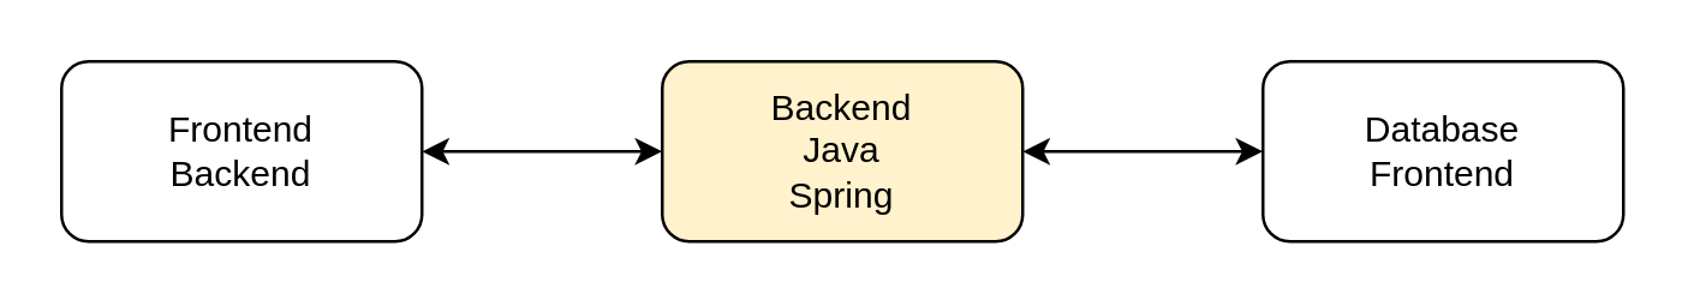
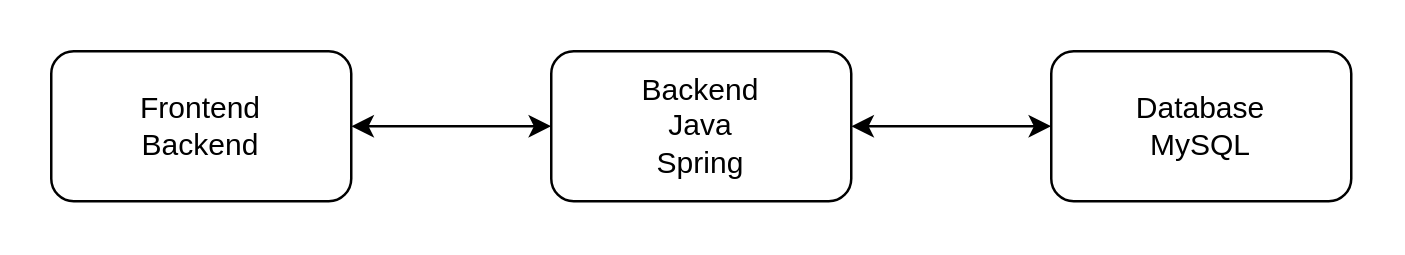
  <mxCell id="0" />
  <mxCell id="1" parent="0" />
  <mxCell id="2" value="" style="edgeStyle=orthogonalEdgeStyle;rounded=0;orthogonalLoop=1;jettySize=auto;html=1;startArrow=classic;startFill=1;" edge="1" parent="1" source="3" target="5"><mxGeometry relative="1" as="geometry" /></mxCell>
  <mxCell id="3" value="Frontend&lt;br&gt;Backend" style="rounded=1;whiteSpace=wrap;html=1;" vertex="1" parent="1"><mxGeometry x="20" y="20" width="120" height="60" as="geometry" /></mxCell>
  <mxCell id="4" value="" style="edgeStyle=orthogonalEdgeStyle;rounded=0;orthogonalLoop=1;jettySize=auto;html=1;startArrow=classic;startFill=1;" edge="1" parent="1" source="5" target="6"><mxGeometry relative="1" as="geometry" /></mxCell>
- <mxCell id="5" value="Backend&lt;br&gt;Java&lt;br&gt;Spring" style="rounded=1;whiteSpace=wrap;html=1;fillColor=#fff2cc;" vertex="1" parent="1"><mxGeometry x="220" y="20" width="120" height="60" as="geometry" /></mxCell>
- <mxCell id="6" value="Database&lt;br&gt;Frontend" style="rounded=1;whiteSpace=wrap;html=1;" vertex="1" parent="1"><mxGeometry x="420" y="20" width="120" height="60" as="geometry" /></mxCell>
+ <mxCell id="5" value="Backend&lt;br&gt;Java&lt;br&gt;Spring" style="rounded=1;whiteSpace=wrap;html=1;" vertex="1" parent="1"><mxGeometry x="220" y="20" width="120" height="60" as="geometry" /></mxCell>
+ <mxCell id="6" value="Database&lt;br&gt;MySQL" style="rounded=1;whiteSpace=wrap;html=1;" vertex="1" parent="1"><mxGeometry x="420" y="20" width="120" height="60" as="geometry" /></mxCell>
